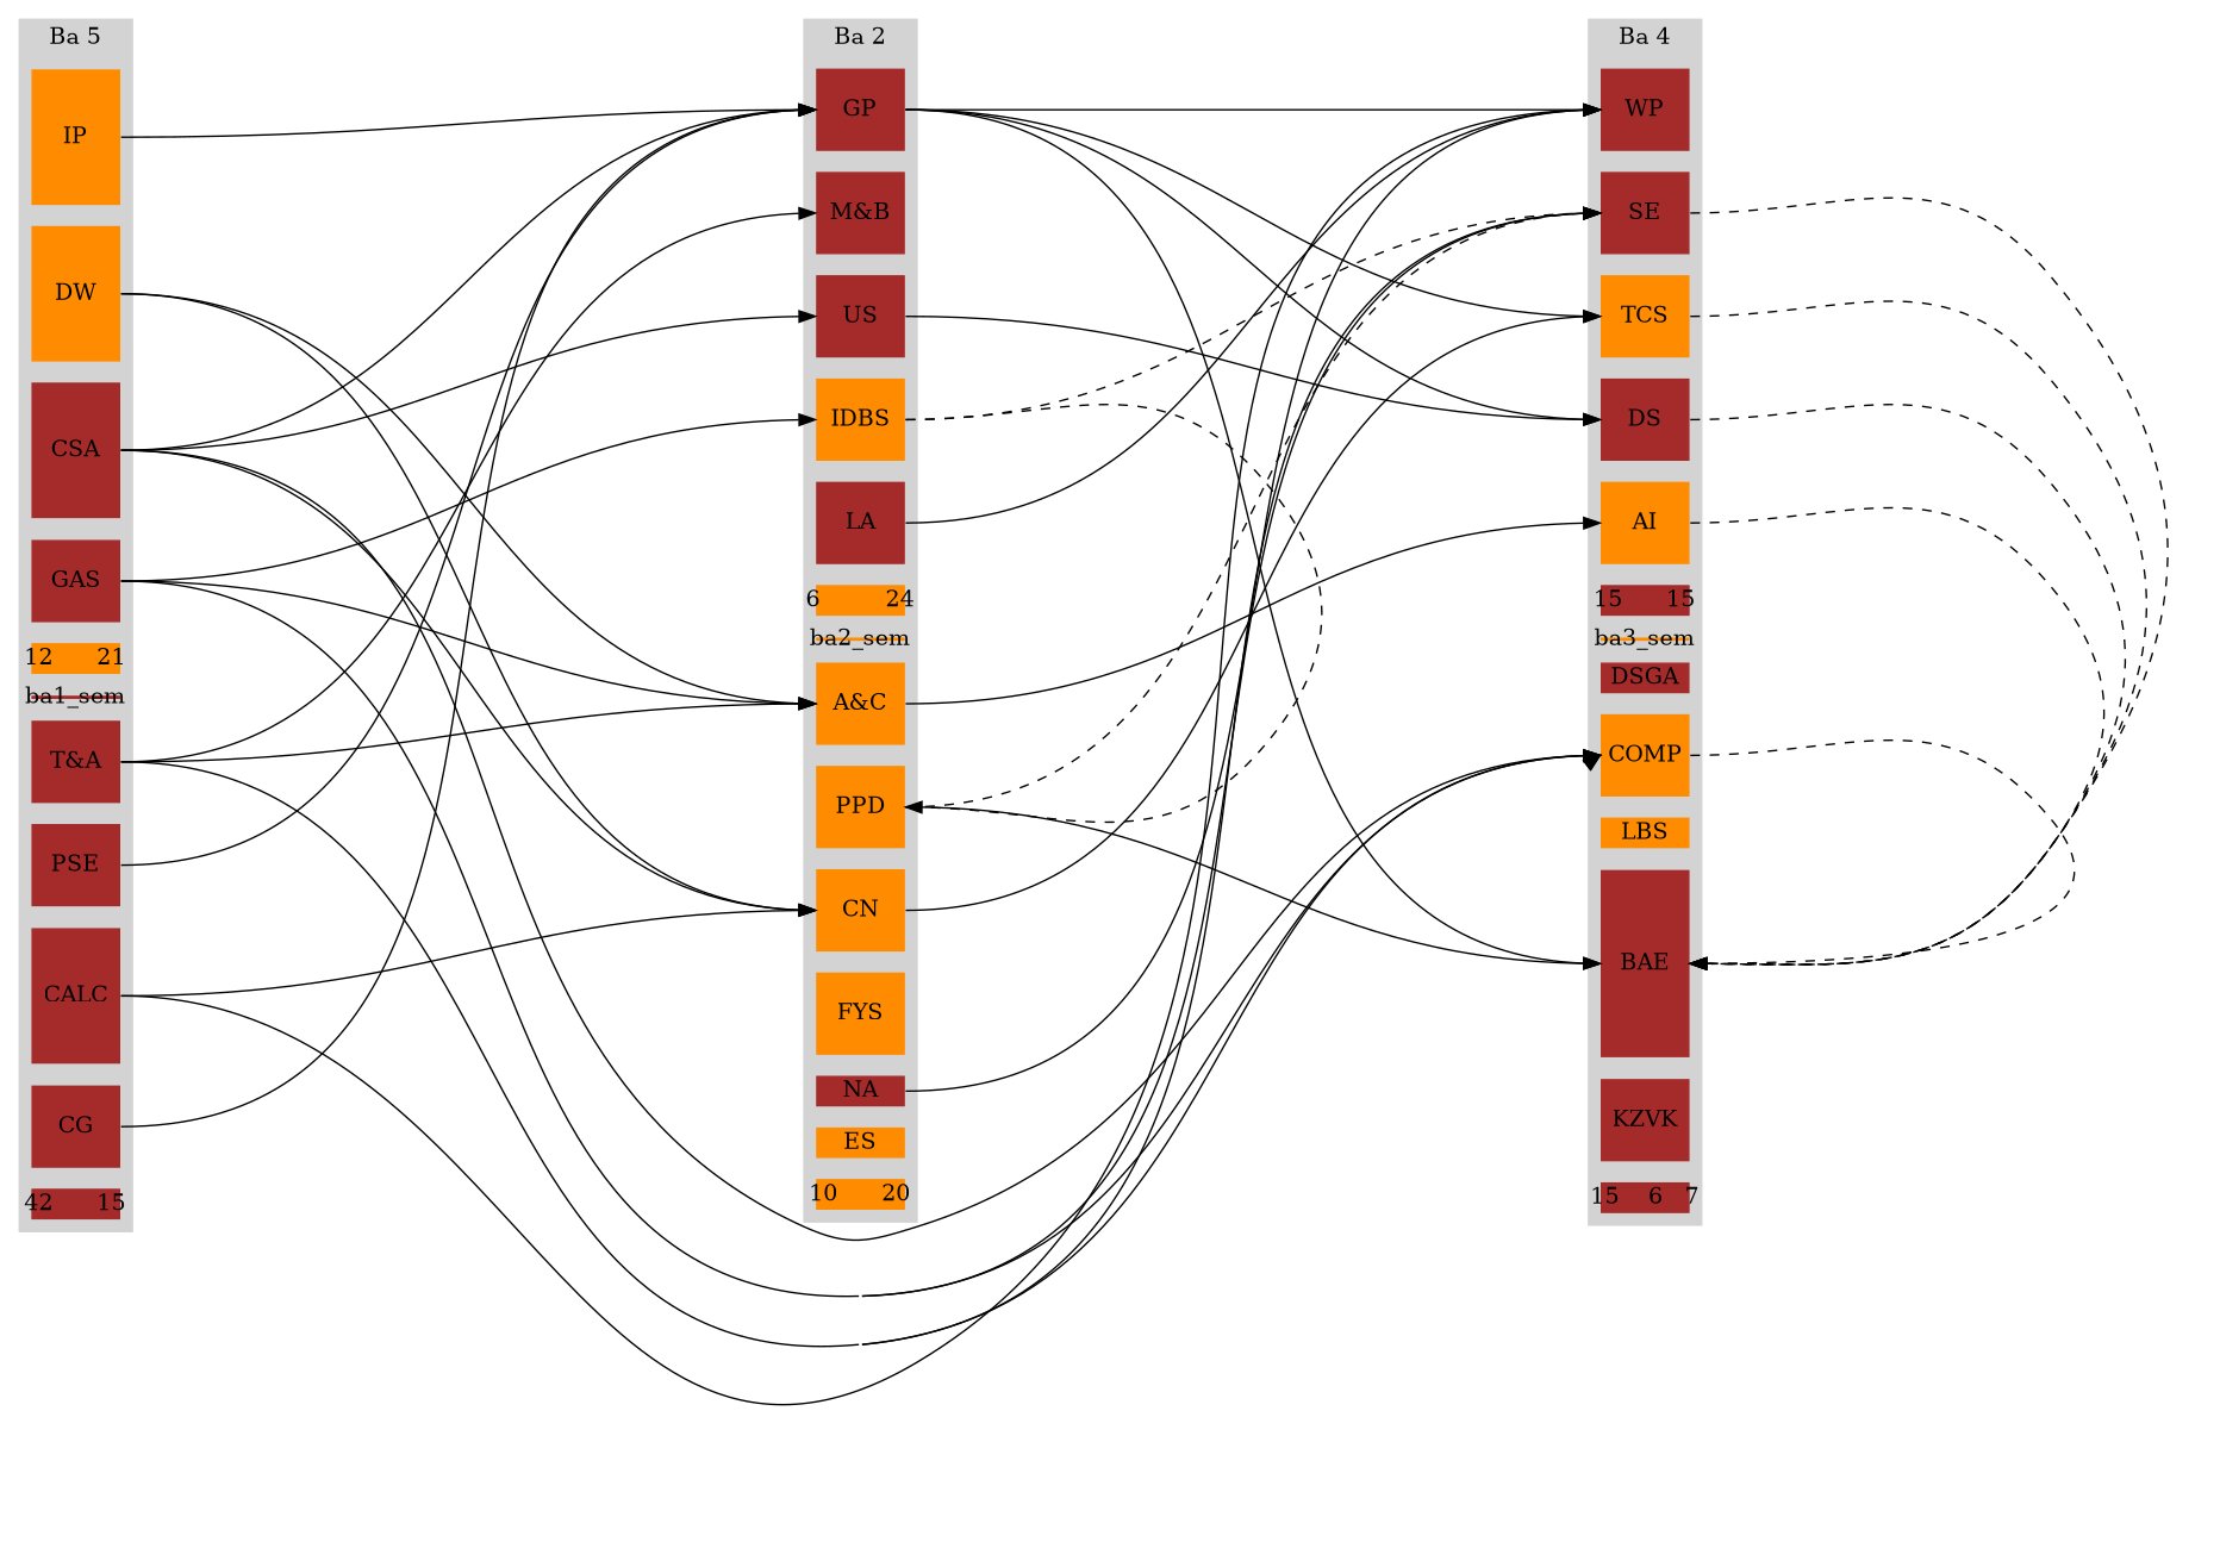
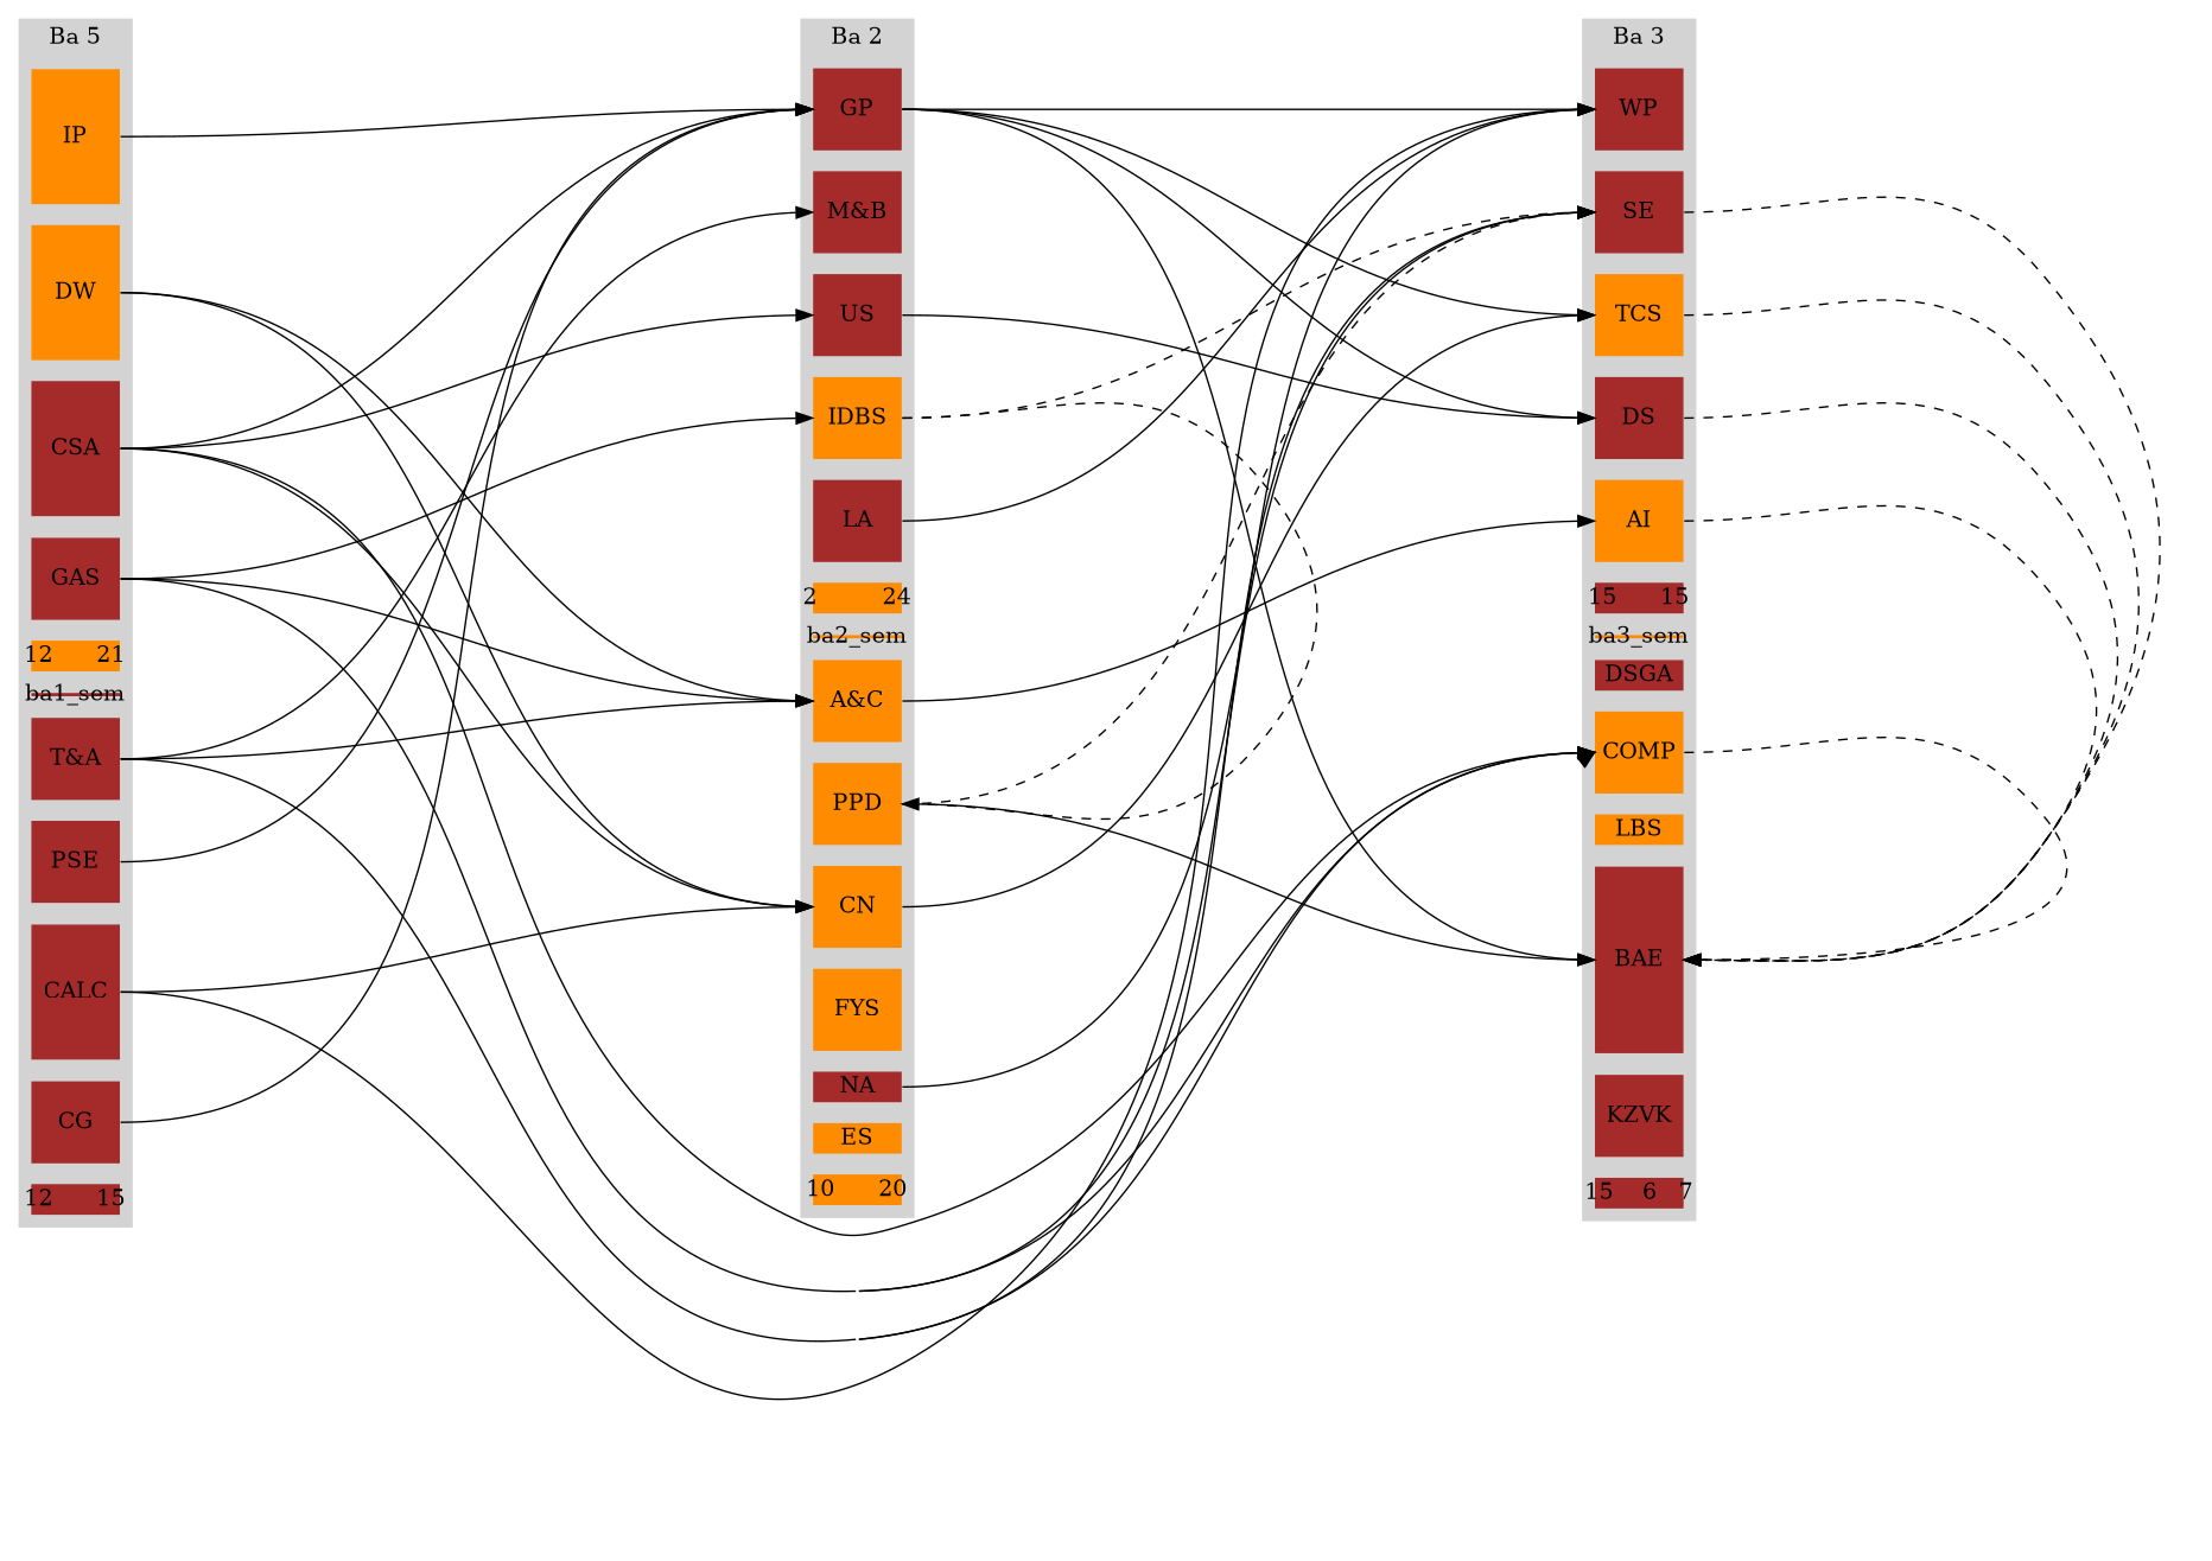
  digraph {
    concentrate=true
    nodesep=0.2
    rankdir=LR
    ranksep=6
    splines=true
    node [color=brown fixedsize=true shape=rect style=filled]
    edge [constraint=false headport=w tailport=e]
    IP [color=darkorange height=1.15]
    GP [height=0.7]
    WP [height=0.7]
    DW [color=darkorange height=1.15]
    CSA [height=1.15]
    GAS [height=0.7]
    n7 [color=darkorange height=0.25 label="12      21" style=striped]
    ba1_sem [height=0]
    n9 [height=0.7 label="T&A"]
    PSE [height=0.7]
    CALC [height=1.15]
    CG [height=0.7]
-   n13 [height=0.25 label="42      15" style=striped]
+   n13 [height=0.25 label="12      15" style=striped]
    SE [height=0.7]
    TCS [color=darkorange height=0.7]
    DS [height=0.7]
    AI [color=darkorange height=0.7]
    n18 [fontcolor=black height=0.25 label="15      15" style=striped]
    ba3_sem [color=darkorange height=0]
    DSGA [height=0.25]
    COMP [color=darkorange height=0.7]
    LBS [color=darkorange height=0.25]
    BAE [height=1.6]
    KZVK [height=0.7]
    n25 [fontcolor=black height=0.25 label="15    6   7" style=striped]
    n26 [height=0.7 label="M&B"]
    US [height=0.7]
    IDBS [color=darkorange height=0.7]
    LA [height=0.7]
-   n30 [color=darkorange fontcolor=black height=0.25 label="6         24" style=striped]
+   n30 [color=darkorange fontcolor=black height=0.25 label="2         24" style=striped]
    ba2_sem [color=darkorange height=0]
    n32 [color=darkorange height=0.7 label="A&C"]
    PPD [color=darkorange height=0.7]
    CN [color=darkorange height=0.7]
    FYS [color=darkorange height=0.7]
    NA [height=0.25]
    ES [color=darkorange height=0.25]
    n38 [color=darkorange fontcolor=black height=0.25 label="10      20" style=striped]
    subgraph sub_1 {
      IP
      GP
      WP
    }
    subgraph cluster_2 {
      color=lightgrey
      label="Ba 5"
      style=filled
      IP
      DW
      CSA
      GAS
      n7
      ba1_sem
      n9
      PSE
      CALC
      CG
      n13
    }
    subgraph cluster_3 {
      color=lightgrey
      fixedsize=true
      height=200
-     label="Ba 4"
+     label="Ba 3"
      style=filled
      WP
      SE
      TCS
      DS
      AI
      n18
      ba3_sem
      DSGA
      COMP
      LBS
      BAE
      KZVK
      n25
    }
    subgraph cluster_4 {
      color=lightgrey
      label="Ba 2"
      style=filled
      GP
      n26
      US
      IDBS
      LA
      n30
      ba2_sem
      n32
      PPD
      CN
      FYS
      NA
      ES
      n38
    }
    IP -> GP [constraint=true headport=nw style=invis tailport=ne]
    IP -> GP
    GP -> WP [constraint=true headport=nw style=invis tailport=ne]
    GP -> WP
    GP -> TCS
    GP -> DS
    GP -> BAE
    DW -> n32
    DW -> CN
    CSA -> GP
    CSA -> COMP
    CSA -> US
    CSA -> CN
    GAS -> SE
    GAS -> COMP
    GAS -> IDBS
    GAS -> n32
    n9 -> SE
    n9 -> COMP
    n9 -> n26
    n9 -> n32
    PSE -> GP
    CALC -> WP
    CALC -> CN
    CG -> GP
    SE -> BAE [headport=e style=dashed]
    TCS -> BAE [headport=e style=dashed]
    DS -> BAE [headport=e style=dashed]
    AI -> BAE [headport=e style=dashed]
    COMP -> BAE [headport=e style=dashed]
    US -> DS
    IDBS -> SE [style=dashed]
    IDBS -> PPD [headport=e style=dashed]
    LA -> WP
    n32 -> AI
    PPD -> SE [style=dashed]
    PPD -> BAE
    CN -> TCS
    NA -> WP
  }
